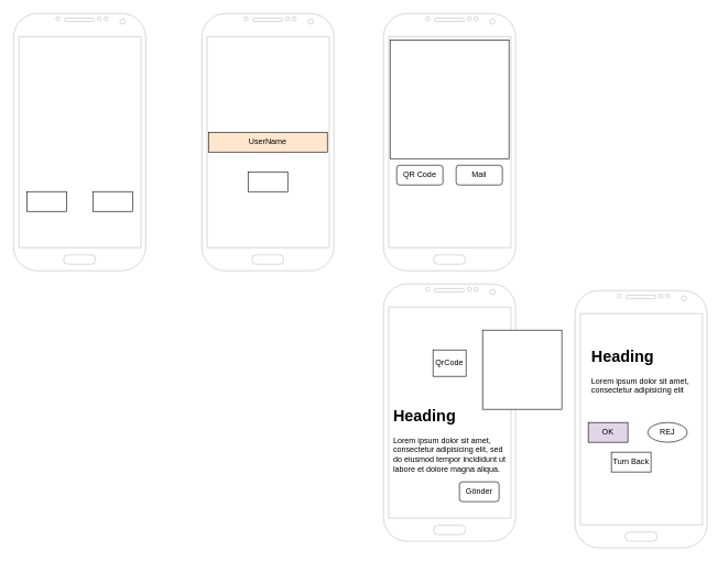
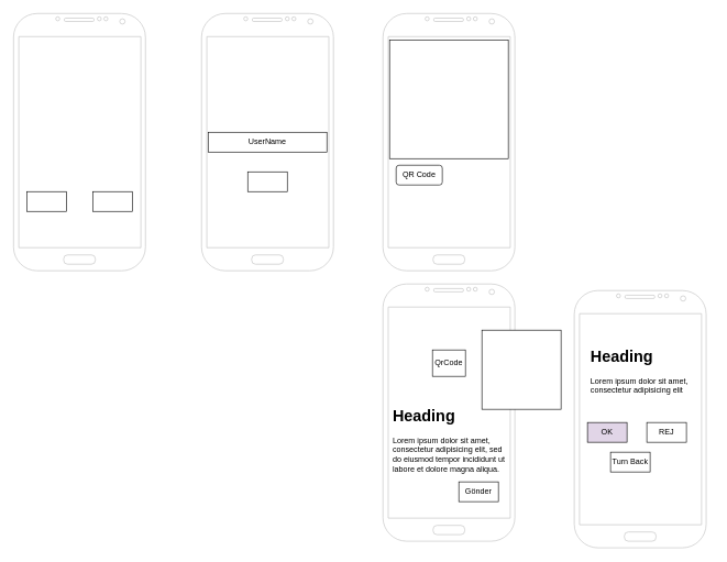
  <mxCell id="0" />
  <mxCell id="1" parent="0" />
  <mxCell id="2" value="" style="verticalLabelPosition=bottom;verticalAlign=top;html=1;shadow=0;dashed=0;strokeWidth=1;shape=mxgraph.android.phone2;strokeColor=#c0c0c0;" vertex="1" parent="1"><mxGeometry x="20" y="20" width="200" height="390" as="geometry" /></mxCell>
  <mxCell id="3" value="" style="rounded=0;whiteSpace=wrap;html=1;" vertex="1" parent="1"><mxGeometry x="40" y="290" width="60" height="30" as="geometry" /></mxCell>
  <mxCell id="4" value="" style="verticalLabelPosition=bottom;verticalAlign=top;html=1;shadow=0;dashed=0;strokeWidth=1;shape=mxgraph.android.phone2;strokeColor=#c0c0c0;" vertex="1" parent="1"><mxGeometry x="305" y="20" width="200" height="390" as="geometry" /></mxCell>
  <mxCell id="5" value="" style="rounded=0;whiteSpace=wrap;html=1;" vertex="1" parent="1"><mxGeometry x="140" y="290" width="60" height="30" as="geometry" /></mxCell>
- <mxCell id="6" value="UserName" style="rounded=0;whiteSpace=wrap;html=1;fillColor=#ffe6cc;" vertex="1" parent="1"><mxGeometry x="315" y="200" width="180" height="30" as="geometry" /></mxCell>
+ <mxCell id="6" value="UserName" style="rounded=0;whiteSpace=wrap;html=1;" vertex="1" parent="1"><mxGeometry x="315" y="200" width="180" height="30" as="geometry" /></mxCell>
  <mxCell id="7" value="" style="verticalLabelPosition=bottom;verticalAlign=top;html=1;shadow=0;dashed=0;strokeWidth=1;shape=mxgraph.android.phone2;strokeColor=#c0c0c0;" vertex="1" parent="1"><mxGeometry x="580" y="20" width="200" height="390" as="geometry" /></mxCell>
  <mxCell id="8" value="" style="whiteSpace=wrap;html=1;aspect=fixed;" vertex="1" parent="1"><mxGeometry x="590" y="60" width="180" height="180" as="geometry" /></mxCell>
  <mxCell id="9" value="QR Code" style="rounded=1;whiteSpace=wrap;html=1;" vertex="1" parent="1"><mxGeometry x="600" y="250" width="70" height="30" as="geometry" /></mxCell>
- <mxCell id="10" value="Mail" style="rounded=1;whiteSpace=wrap;html=1;" vertex="1" parent="1"><mxGeometry x="690" y="250" width="70" height="30" as="geometry" /></mxCell>
  <mxCell id="11" value="" style="rounded=0;whiteSpace=wrap;html=1;" vertex="1" parent="1"><mxGeometry x="375" y="260" width="60" height="30" as="geometry" /></mxCell>
  <mxCell id="12" value="" style="verticalLabelPosition=bottom;verticalAlign=top;html=1;shadow=0;dashed=0;strokeWidth=1;shape=mxgraph.android.phone2;strokeColor=#c0c0c0;" vertex="1" parent="1"><mxGeometry x="580" y="430" width="200" height="390" as="geometry" /></mxCell>
  <mxCell id="13" value="QrCode" style="rounded=0;whiteSpace=wrap;html=1;" vertex="1" parent="1"><mxGeometry x="655" y="530" width="50" height="40" as="geometry" /></mxCell>
  <mxCell id="14" value="" style="whiteSpace=wrap;html=1;aspect=fixed;" vertex="1" parent="1"><mxGeometry x="730" y="500" width="120" height="120" as="geometry" /></mxCell>
  <mxCell id="15" value="" style="verticalLabelPosition=bottom;verticalAlign=top;html=1;shadow=0;dashed=0;strokeWidth=1;shape=mxgraph.android.phone2;strokeColor=#c0c0c0;" vertex="1" parent="1"><mxGeometry x="870" y="440" width="200" height="390" as="geometry" /></mxCell>
  <mxCell id="16" value="&lt;h1&gt;Heading&lt;/h1&gt;&lt;p&gt;Lorem ipsum dolor sit amet, consectetur adipisicing elit&lt;/p&gt;" style="text;html=1;strokeColor=none;fillColor=none;spacing=5;spacingTop=-20;whiteSpace=wrap;overflow=hidden;rounded=0;" vertex="1" parent="1"><mxGeometry x="890" y="520" width="190" height="120" as="geometry" /></mxCell>
  <mxCell id="17" value="&lt;h1&gt;Heading&lt;/h1&gt;&lt;p&gt;Lorem ipsum dolor sit amet, consectetur adipisicing elit, sed do eiusmod tempor incididunt ut labore et dolore magna aliqua.&lt;/p&gt;" style="text;html=1;strokeColor=none;fillColor=none;spacing=5;spacingTop=-20;whiteSpace=wrap;overflow=hidden;rounded=0;" vertex="1" parent="1"><mxGeometry x="590" y="610" width="190" height="120" as="geometry" /></mxCell>
  <mxCell id="18" value="OK" style="rounded=0;whiteSpace=wrap;html=1;fillColor=#e1d5e7;" vertex="1" parent="1"><mxGeometry x="890" y="640" width="60" height="30" as="geometry" /></mxCell>
- <mxCell id="19" value="REJ" style="ellipse;whiteSpace=wrap;html=1;" vertex="1" parent="1"><mxGeometry x="980" y="640" width="60" height="30" as="geometry" /></mxCell>
+ <mxCell id="19" value="REJ" style="rounded=0;whiteSpace=wrap;html=1;" vertex="1" parent="1"><mxGeometry x="980" y="640" width="60" height="30" as="geometry" /></mxCell>
  <mxCell id="20" value="Turn Back" style="rounded=0;whiteSpace=wrap;html=1;" vertex="1" parent="1"><mxGeometry x="925" y="685" width="60" height="30" as="geometry" /></mxCell>
- <mxCell id="21" value="Gönder" style="whiteSpace=wrap;html=1;rounded=1;" vertex="1" parent="1"><mxGeometry x="695" y="730" width="60" height="30" as="geometry" /></mxCell>
+ <mxCell id="21" value="Gönder" style="rounded=0;whiteSpace=wrap;html=1;" vertex="1" parent="1"><mxGeometry x="695" y="730" width="60" height="30" as="geometry" /></mxCell>
